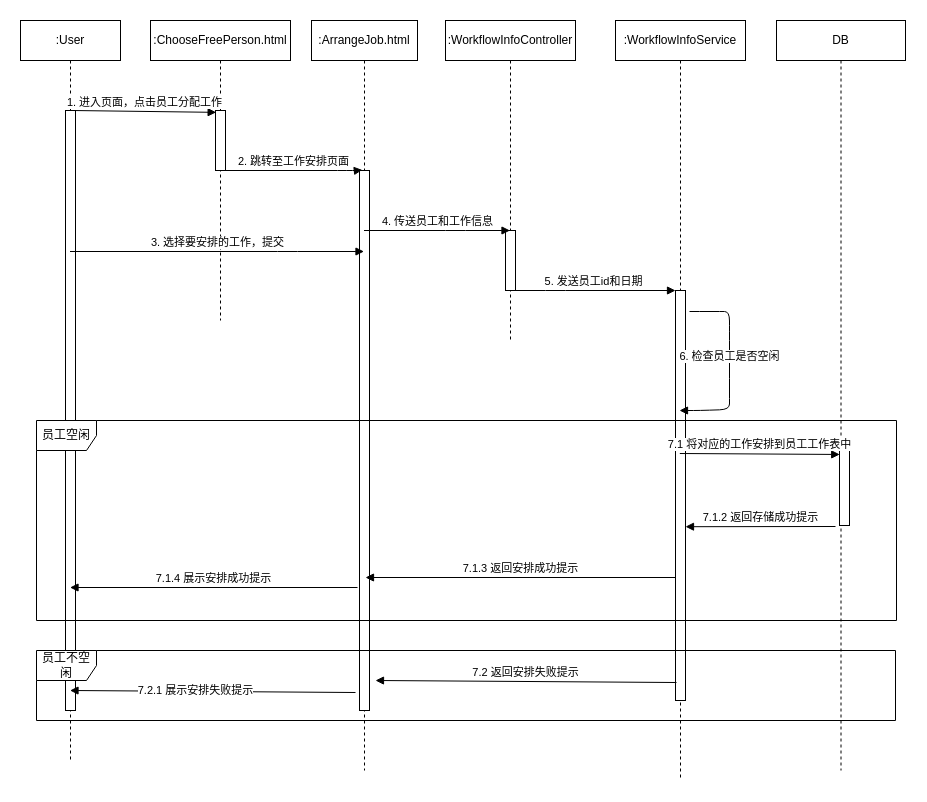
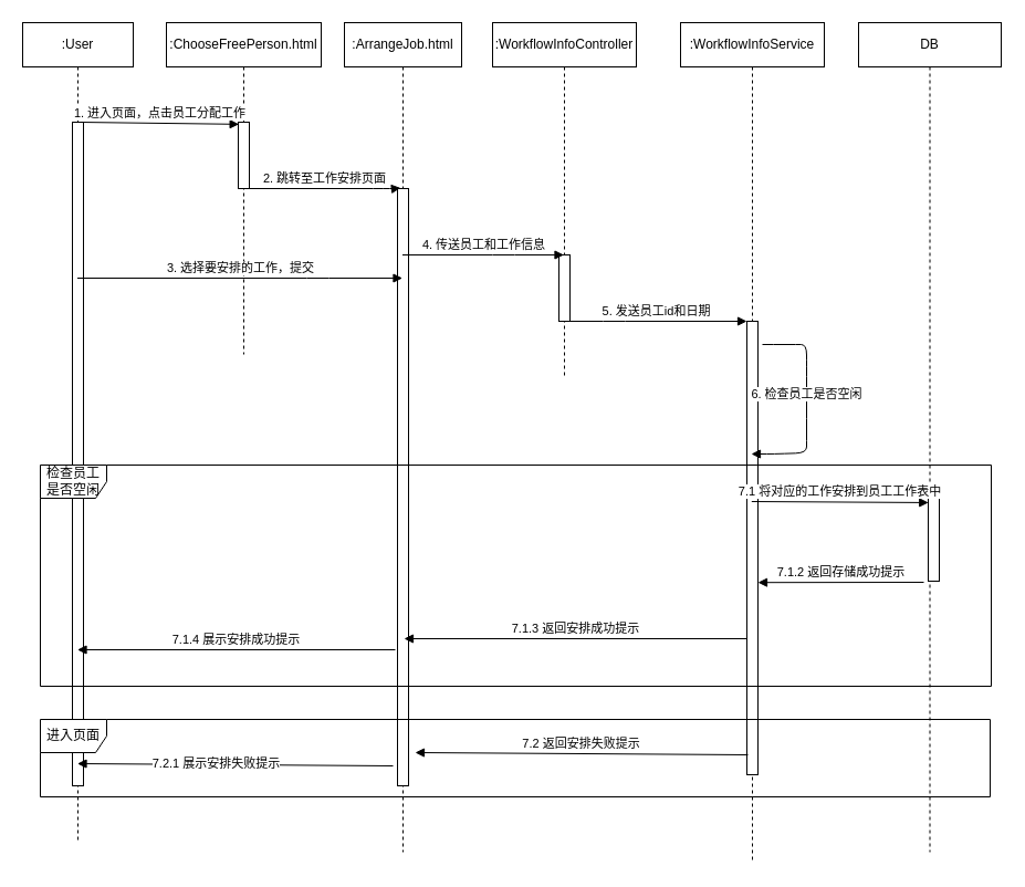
  <mxCell id="0" />
  <mxCell id="1" parent="0" />
  <mxCell id="2" value=":User" style="shape=umlLifeline;perimeter=lifelinePerimeter;whiteSpace=wrap;html=1;container=1;collapsible=0;recursiveResize=0;outlineConnect=0;" vertex="1" parent="1"><mxGeometry x="20" y="20" width="100" height="740" as="geometry" /></mxCell>
  <mxCell id="3" value="" style="html=1;points=[];perimeter=orthogonalPerimeter;" vertex="1" parent="2"><mxGeometry x="45" y="90" width="10" height="600" as="geometry" /></mxCell>
  <mxCell id="4" value=":ChooseFreePerson.html" style="shape=umlLifeline;perimeter=lifelinePerimeter;whiteSpace=wrap;html=1;container=1;collapsible=0;recursiveResize=0;outlineConnect=0;" vertex="1" parent="1"><mxGeometry x="150" y="20" width="140" height="300" as="geometry" /></mxCell>
  <mxCell id="5" value="" style="html=1;points=[];perimeter=orthogonalPerimeter;" vertex="1" parent="4"><mxGeometry x="65" y="90" width="10" height="60" as="geometry" /></mxCell>
  <mxCell id="6" value=":ArrangeJob.html" style="shape=umlLifeline;perimeter=lifelinePerimeter;whiteSpace=wrap;html=1;container=1;collapsible=0;recursiveResize=0;outlineConnect=0;" vertex="1" parent="1"><mxGeometry x="311" y="20" width="106" height="750" as="geometry" /></mxCell>
  <mxCell id="7" value="" style="html=1;points=[];perimeter=orthogonalPerimeter;" vertex="1" parent="6"><mxGeometry x="48" y="150" width="10" height="540" as="geometry" /></mxCell>
  <mxCell id="8" value=":WorkflowInfoController" style="shape=umlLifeline;perimeter=lifelinePerimeter;whiteSpace=wrap;html=1;container=1;collapsible=0;recursiveResize=0;outlineConnect=0;" vertex="1" parent="1"><mxGeometry x="445" y="20" width="130" height="320" as="geometry" /></mxCell>
  <mxCell id="9" value="" style="html=1;points=[];perimeter=orthogonalPerimeter;" vertex="1" parent="8"><mxGeometry x="60" y="210" width="10" height="60" as="geometry" /></mxCell>
  <mxCell id="10" value=":WorkflowInfoService" style="shape=umlLifeline;perimeter=lifelinePerimeter;whiteSpace=wrap;html=1;container=1;collapsible=0;recursiveResize=0;outlineConnect=0;" vertex="1" parent="1"><mxGeometry x="615" y="20" width="130" height="760" as="geometry" /></mxCell>
  <mxCell id="11" value="" style="html=1;points=[];perimeter=orthogonalPerimeter;" vertex="1" parent="10"><mxGeometry x="60" y="270" width="10" height="410" as="geometry" /></mxCell>
  <mxCell id="12" value="6. 检查员工是否空闲" style="html=1;verticalAlign=bottom;endArrow=block;" edge="1" parent="10"><mxGeometry width="80" relative="1" as="geometry"><mxPoint x="74" y="291" as="sourcePoint" /><mxPoint x="64" y="390" as="targetPoint" /><Array as="points"><mxPoint x="94" y="291" /><mxPoint x="114" y="291" /><mxPoint x="114" y="310" /><mxPoint x="114" y="368" /><mxPoint x="114" y="389" /><mxPoint x="84" y="390" /></Array></mxGeometry></mxCell>
  <mxCell id="13" value="DB" style="shape=umlLifeline;perimeter=lifelinePerimeter;whiteSpace=wrap;html=1;container=1;collapsible=0;recursiveResize=0;outlineConnect=0;" vertex="1" parent="1"><mxGeometry x="776" y="20" width="129" height="750" as="geometry" /></mxCell>
- <mxCell id="14" value="员工空闲" style="shape=umlFrame;whiteSpace=wrap;html=1;" vertex="1" parent="13"><mxGeometry x="-740" y="400" width="860" height="200" as="geometry" /></mxCell>
- <mxCell id="15" value="员工不空闲" style="shape=umlFrame;whiteSpace=wrap;html=1;" vertex="1" parent="13"><mxGeometry x="-740" y="630" width="859" height="70" as="geometry" /></mxCell>
+ <mxCell id="14" value="检查员工是否空闲" style="shape=umlFrame;whiteSpace=wrap;html=1;" vertex="1" parent="13"><mxGeometry x="-740" y="400" width="860" height="200" as="geometry" /></mxCell>
+ <mxCell id="15" value="进入页面" style="shape=umlFrame;whiteSpace=wrap;html=1;" vertex="1" parent="13"><mxGeometry x="-740" y="630" width="859" height="70" as="geometry" /></mxCell>
  <mxCell id="16" value="1. 进入页面，点击员工分配工作" style="html=1;verticalAlign=bottom;endArrow=block;entryX=0.064;entryY=0.031;entryDx=0;entryDy=0;entryPerimeter=0;exitX=0.703;exitY=0;exitDx=0;exitDy=0;exitPerimeter=0;" edge="1" parent="1" source="3" target="5"><mxGeometry x="-0.001" width="80" relative="1" as="geometry"><mxPoint x="40" y="120" as="sourcePoint" /><mxPoint x="200" y="110" as="targetPoint" /><Array as="points" /><mxPoint as="offset" /></mxGeometry></mxCell>
  <mxCell id="17" value="2. 跳转至工作安排页面" style="html=1;verticalAlign=bottom;endArrow=block;entryX=0.283;entryY=-0.001;entryDx=0;entryDy=0;entryPerimeter=0;" edge="1" parent="1" source="5" target="7"><mxGeometry x="-0.001" width="80" relative="1" as="geometry"><mxPoint x="-20.97" y="120" as="sourcePoint" /><mxPoint x="357" y="180" as="targetPoint" /><Array as="points"><mxPoint x="347" y="170" /><mxPoint x="357" y="170" /></Array><mxPoint as="offset" /></mxGeometry></mxCell>
  <mxCell id="18" value="3. 选择要安排的工作，提交" style="html=1;verticalAlign=bottom;endArrow=block;" edge="1" parent="1" source="2" target="6"><mxGeometry width="80" relative="1" as="geometry"><mxPoint x="227" y="230" as="sourcePoint" /><mxPoint x="297" y="250" as="targetPoint" /><Array as="points"><mxPoint x="287" y="251" /></Array></mxGeometry></mxCell>
  <mxCell id="19" value="4. 传送员工和工作信息" style="html=1;verticalAlign=bottom;endArrow=block;" edge="1" parent="1" source="6" target="8"><mxGeometry width="80" relative="1" as="geometry"><mxPoint x="375" y="270" as="sourcePoint" /><mxPoint x="455" y="270" as="targetPoint" /><Array as="points"><mxPoint x="455" y="230" /></Array></mxGeometry></mxCell>
  <mxCell id="20" value="5. 发送员工id和日期" style="html=1;verticalAlign=bottom;endArrow=block;" edge="1" parent="1" source="8" target="11"><mxGeometry width="80" relative="1" as="geometry"><mxPoint x="515" y="270" as="sourcePoint" /><mxPoint x="595" y="270" as="targetPoint" /><Array as="points"><mxPoint x="555" y="290" /></Array></mxGeometry></mxCell>
  <mxCell id="21" value="" style="html=1;points=[];perimeter=orthogonalPerimeter;" vertex="1" parent="1"><mxGeometry x="839" y="445" width="10" height="80" as="geometry" /></mxCell>
  <mxCell id="22" value="7.1 将对应的工作安排到员工工作表中" style="html=1;verticalAlign=bottom;endArrow=block;entryX=0.023;entryY=0.112;entryDx=0;entryDy=0;entryPerimeter=0;" edge="1" parent="1" target="21"><mxGeometry width="80" relative="1" as="geometry"><mxPoint x="679.324" y="453" as="sourcePoint" /><mxPoint x="875" y="453" as="targetPoint" /></mxGeometry></mxCell>
  <mxCell id="23" value="7.1.2 返回存储成功提示" style="html=1;verticalAlign=bottom;endArrow=block;" edge="1" parent="1"><mxGeometry width="80" relative="1" as="geometry"><mxPoint x="835" y="526" as="sourcePoint" /><mxPoint x="685" y="526.2" as="targetPoint" /></mxGeometry></mxCell>
  <mxCell id="24" value="7.1.3 返回安排成功提示" style="html=1;verticalAlign=bottom;endArrow=block;" edge="1" parent="1"><mxGeometry width="80" relative="1" as="geometry"><mxPoint x="675" y="577" as="sourcePoint" /><mxPoint x="365" y="577" as="targetPoint" /></mxGeometry></mxCell>
  <mxCell id="25" value="7.1.4 展示安排成功提示" style="html=1;verticalAlign=bottom;endArrow=block;" edge="1" parent="1" target="2"><mxGeometry width="80" relative="1" as="geometry"><mxPoint x="357" y="587" as="sourcePoint" /><mxPoint x="374.024" y="587" as="targetPoint" /></mxGeometry></mxCell>
  <mxCell id="26" value="7.2 返回安排失败提示" style="html=1;verticalAlign=bottom;endArrow=block;" edge="1" parent="1"><mxGeometry width="80" relative="1" as="geometry"><mxPoint x="676" y="682" as="sourcePoint" /><mxPoint x="375" y="680" as="targetPoint" /></mxGeometry></mxCell>
  <mxCell id="27" value="&lt;span style=&quot;color: rgba(0, 0, 0, 0); font-family: monospace; font-size: 0px; text-align: start; background-color: rgb(251, 251, 251);&quot;&gt;%3CmxGraphModel%3E%3Croot%3E%3CmxCell%20id%3D%220%22%2F%3E%3CmxCell%20id%3D%221%22%20parent%3D%220%22%2F%3E%3CmxCell%20id%3D%222%22%20value%3D%227.2%20%E8%BF%94%E5%9B%9E%E5%AE%89%E6%8E%92%E5%A4%B1%E8%B4%A5%E6%8F%90%E7%A4%BA%22%20style%3D%22html%3D1%3BverticalAlign%3Dbottom%3BendArrow%3Dblock%3B%22%20edge%3D%221%22%20parent%3D%221%22%3E%3CmxGeometry%20width%3D%2280%22%20relative%3D%221%22%20as%3D%22geometry%22%3E%3CmxPoint%20x%3D%22821%22%20y%3D%22742.0%22%20as%3D%22sourcePoint%22%2F%3E%3CmxPoint%20x%3D%22520%22%20y%3D%22740%22%20as%3D%22targetPoint%22%2F%3E%3C%2FmxGeometry%3E%3C%2FmxCell%3E%3C%2Froot%3E%3C%2FmxGraphModel%3E&lt;/span&gt;&lt;span style=&quot;color: rgba(0, 0, 0, 0); font-family: monospace; font-size: 0px; text-align: start; background-color: rgb(251, 251, 251);&quot;&gt;%3CmxGraphModel%3E%3Croot%3E%3CmxCell%20id%3D%220%22%2F%3E%3CmxCell%20id%3D%221%22%20parent%3D%220%22%2F%3E%3CmxCell%20id%3D%222%22%20value%3D%227.2%20%E8%BF%94%E5%9B%9E%E5%AE%89%E6%8E%92%E5%A4%B1%E8%B4%A5%E6%8F%90%E7%A4%BA%22%20style%3D%22html%3D1%3BverticalAlign%3Dbottom%3BendArrow%3Dblock%3B%22%20edge%3D%221%22%20parent%3D%221%22%3E%3CmxGeometry%20width%3D%2280%22%20relative%3D%221%22%20as%3D%22geometry%22%3E%3CmxPoint%20x%3D%22821%22%20y%3D%22742.0%22%20as%3D%22sourcePoint%22%2F%3E%3CmxPoint%20x%3D%22520%22%20y%3D%22740%22%20as%3D%22targetPoint%22%2F%3E%3C%2FmxGeometry%3E%3C%2FmxCell%3E%3C%2Froot%3E%3C%2FmxGraphModel%3E&lt;/span&gt;" style="html=1;verticalAlign=bottom;endArrow=block;" edge="1" parent="1"><mxGeometry x="0.1" y="-11" width="80" relative="1" as="geometry"><mxPoint x="355" y="692" as="sourcePoint" /><mxPoint x="69.5" y="690" as="targetPoint" /><mxPoint as="offset" /></mxGeometry></mxCell>
  <mxCell id="28" value="&lt;span style=&quot;&quot;&gt;7.2.1 展示安排失败提示&lt;/span&gt;" style="edgeLabel;html=1;align=center;verticalAlign=middle;resizable=0;points=[];" vertex="1" connectable="0" parent="27"><mxGeometry x="0.125" y="-1" relative="1" as="geometry"><mxPoint as="offset" /></mxGeometry></mxCell>
